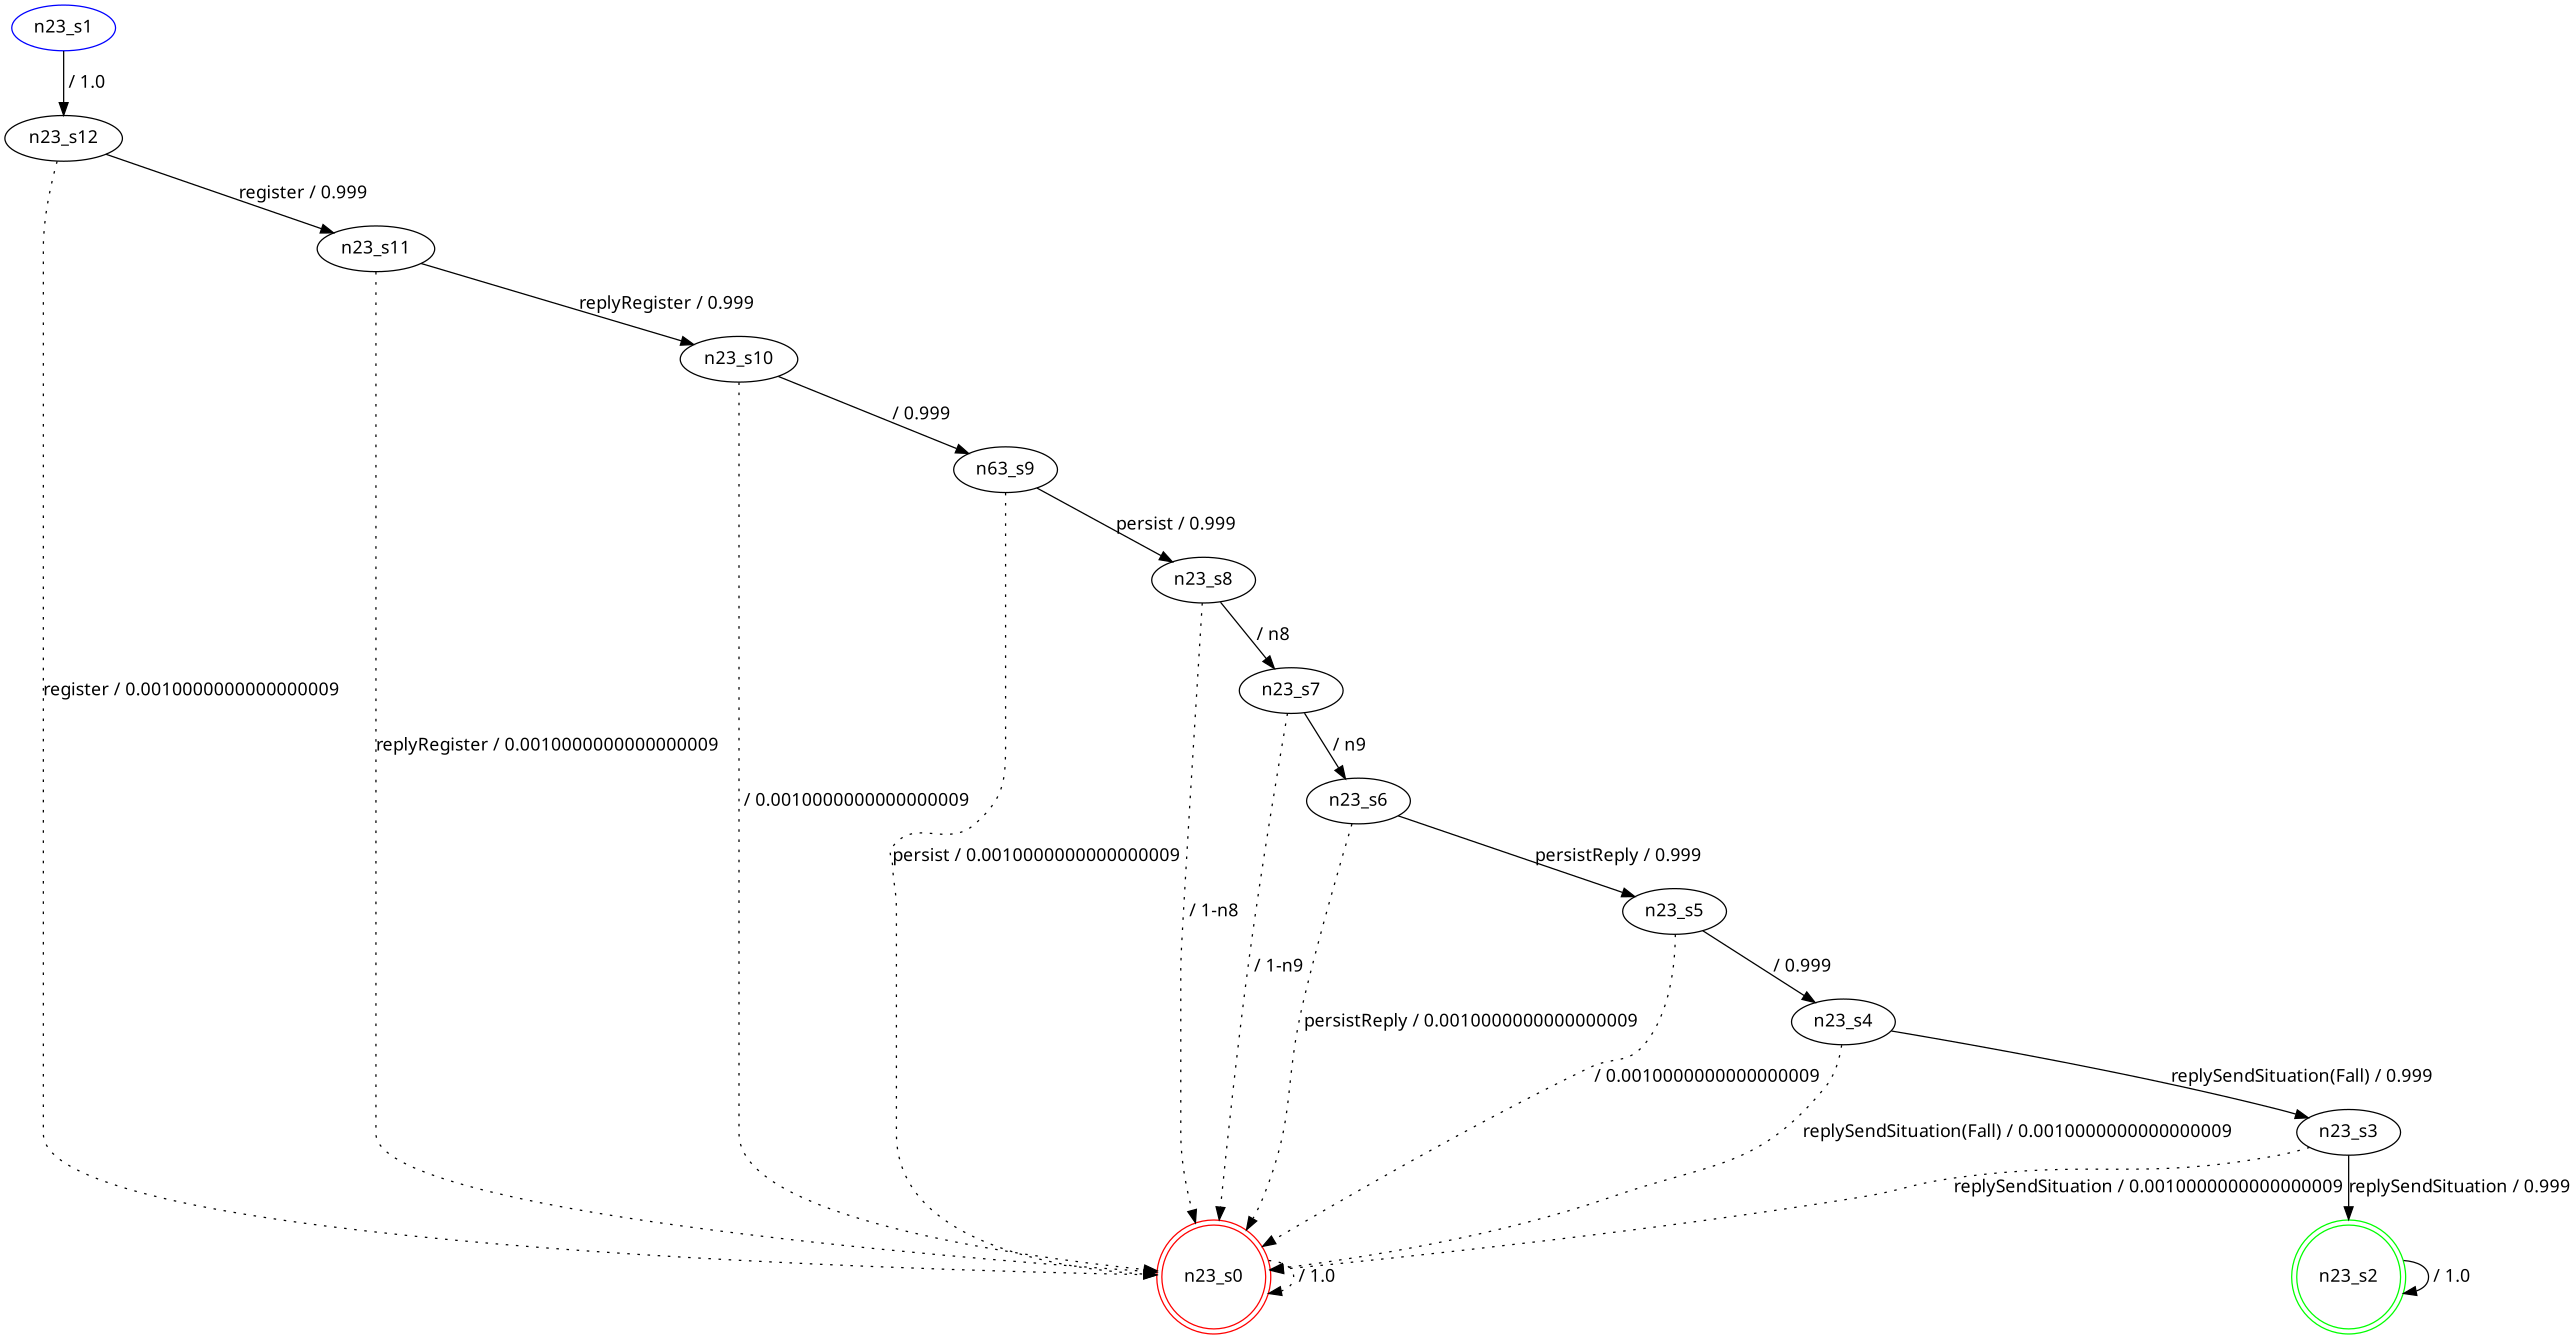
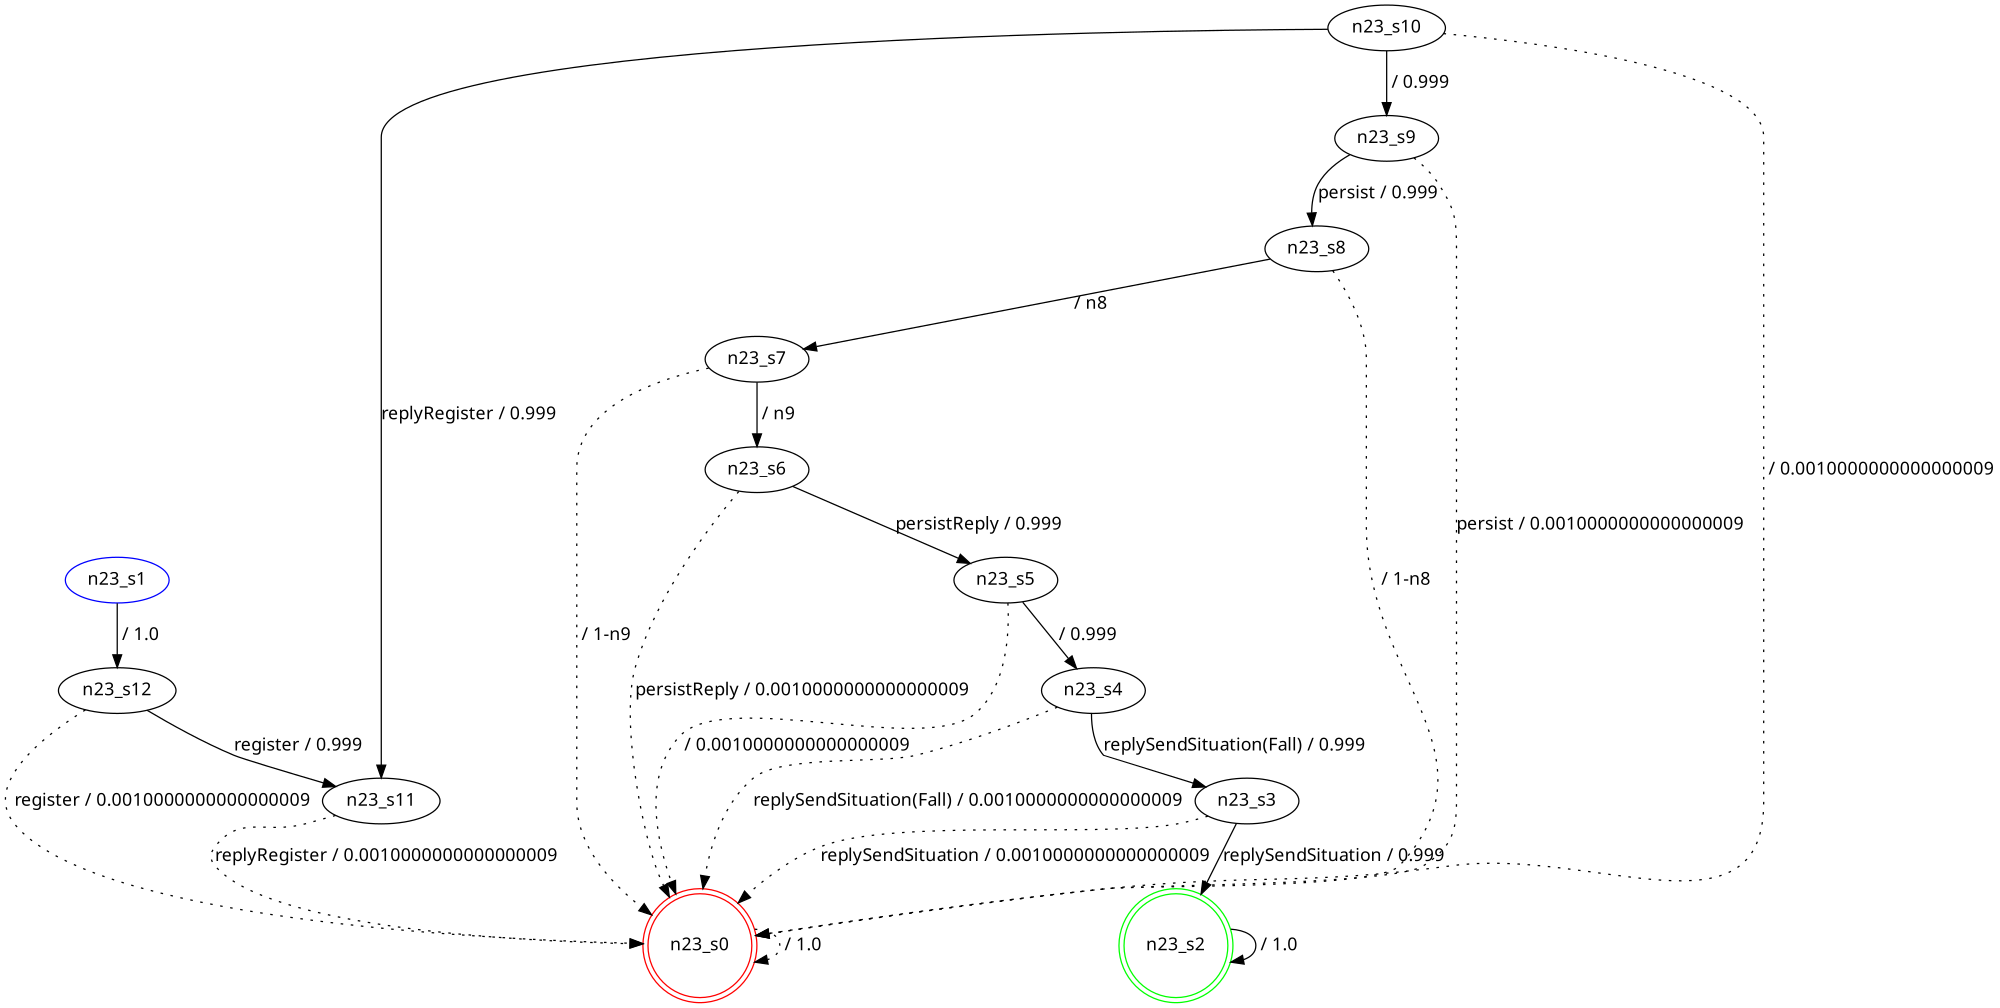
  digraph {
    fontname="Noto Sans"
    node [fontname="Noto Sans"]
    edge [fontname="Noto Sans"]
    n1 [color=red label=n23_s0 shape=doublecircle]
    n2 [color=blue label=n23_s1 shape=ellipse]
    n3 [label=n23_s12]
    n4 [label=n23_s11]
    n5 [color=green label=n23_s2 shape=doublecircle]
    n6 [label=n23_s3]
    n7 [label=n23_s4]
    n8 [label=n23_s5]
    n9 [label=n23_s6]
    n10 [label=n23_s7]
    n11 [label=n23_s8]
-   n12 [label=n63_s9]
+   n12 [label=n23_s9]
    n13 [label=n23_s10]
    n1 -> n1 [label=" / 1.0" style=dotted]
    n2 -> n3 [label=" / 1.0"]
    n3 -> n1 [label="register / 0.0010000000000000009" style=dotted]
    n3 -> n4 [label="register / 0.999"]
    n4 -> n1 [label="replyRegister / 0.0010000000000000009" style=dotted]
-   n4 -> n13 [label="replyRegister / 0.999"]
+   n13 -> n4 [label="replyRegister / 0.999"]
    n5 -> n5 [label=" / 1.0"]
    n6 -> n1 [label="replySendSituation / 0.0010000000000000009" style=dotted]
    n6 -> n5 [label="replySendSituation / 0.999"]
    n7 -> n1 [label="replySendSituation(Fall) / 0.0010000000000000009" style=dotted]
    n7 -> n6 [label="replySendSituation(Fall) / 0.999"]
    n8 -> n1 [label=" / 0.0010000000000000009" style=dotted]
    n8 -> n7 [label=" / 0.999"]
    n9 -> n1 [label="persistReply / 0.0010000000000000009" style=dotted]
    n9 -> n8 [label="persistReply / 0.999"]
    n10 -> n1 [label=" / 1-n9" style=dotted]
    n10 -> n9 [label=" / n9"]
    n11 -> n1 [label=" / 1-n8" style=dotted]
    n11 -> n10 [label=" / n8"]
    n12 -> n1 [label="persist / 0.0010000000000000009" style=dotted]
    n12 -> n11 [label="persist / 0.999"]
    n13 -> n1 [label=" / 0.0010000000000000009" style=dotted]
    n13 -> n12 [label=" / 0.999"]
  }
